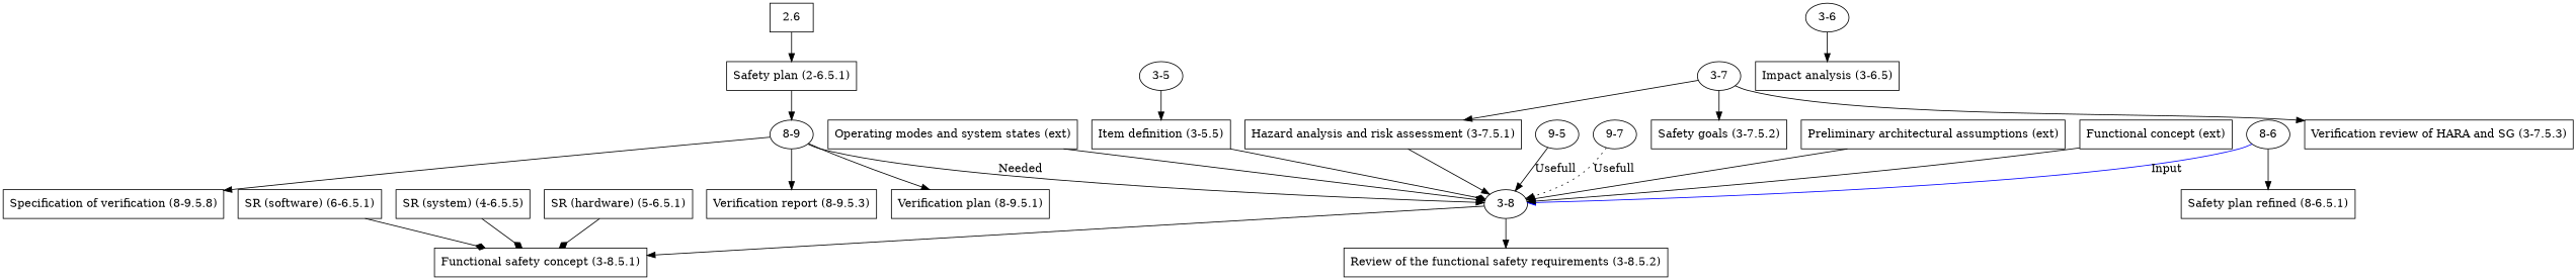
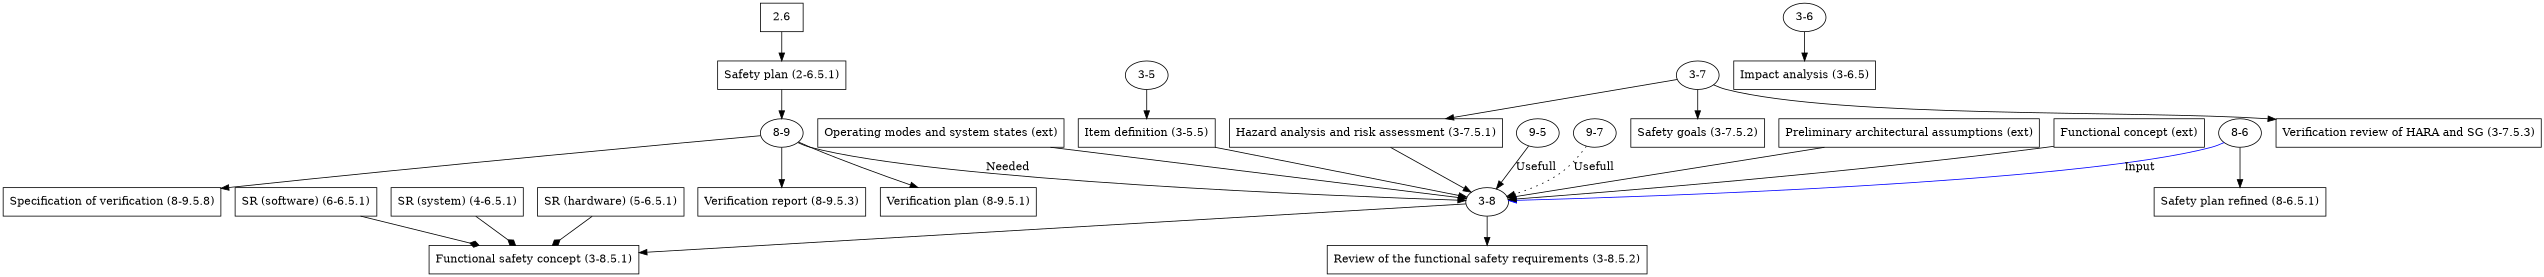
  digraph {
    node [shape=rect]
    edge [color=normal style=solid]
    n1 [label="3-5" shape=ellipse]
    n2 [label="Item definition (3-5.5)"]
    n3 [label="3-8" shape=ellipse]
    n4 [label="3-6" shape=ellipse]
    n5 [label="Impact analysis (3-6.5)"]
    n6 [label="3-7" shape=ellipse]
    n7 [label="Hazard analysis and risk assessment (3-7.5.1)"]
    n8 [label="Safety goals (3-7.5.2)"]
    n9 [label="Verification review of HARA and SG (3-7.5.3)"]
    n10 [label="Functional safety concept (3-8.5.1)"]
    n11 [label="Review of the functional safety requirements (3-8.5.2)"]
    n12 [label="8-6" shape=ellipse]
    n13 [label="Safety plan refined (8-6.5.1)"]
    n14 [label="8-9" shape=ellipse]
    n15 [label="Verification plan (8-9.5.1)"]
    n16 [label="Specification of verification (8-9.5.8)"]
    n17 [label="Verification report (8-9.5.3)"]
    n18 [label="9-5" shape=ellipse]
    n19 [label="9-7" shape=ellipse]
    n20 [label="Safety plan (2-6.5.1)"]
    2.6
    n22 [label="Preliminary architectural assumptions (ext)"]
    n23 [label="Functional concept (ext)"]
    n24 [label="Operating modes and system states (ext)"]
-   n25 [label="SR (system) (4-6.5.5)"]
+   n25 [label="SR (system) (4-6.5.1)"]
    n26 [label="SR (hardware) (5-6.5.1)"]
    n27 [label="SR (software) (6-6.5.1)"]
    n1 -> n2
-   n2 -> n3 [arrowhead=diamond]
+   n2 -> n3
    n3 -> n10
    n3 -> n11
    n4 -> n5
    n6 -> n7
    n6 -> n8
    n6 -> n9
    n7 -> n3
    n12 -> n3 [color=blue label=Input]
    n12 -> n13
    n14 -> n3 [label=Needed color=""]
    n14 -> n15
    n14 -> n16
    n14 -> n17
    n18 -> n3 [label=Usefull color=""]
    n19 -> n3 [label=Usefull style=dotted color=""]
    n20 -> n14
    2.6 -> n20
    n22 -> n3
    n23 -> n3
    n24 -> n3
    n25 -> n10 [arrowhead=diamond]
    n26 -> n10 [arrowhead=diamond]
    n27 -> n10 [arrowhead=diamond color=black]
  }
